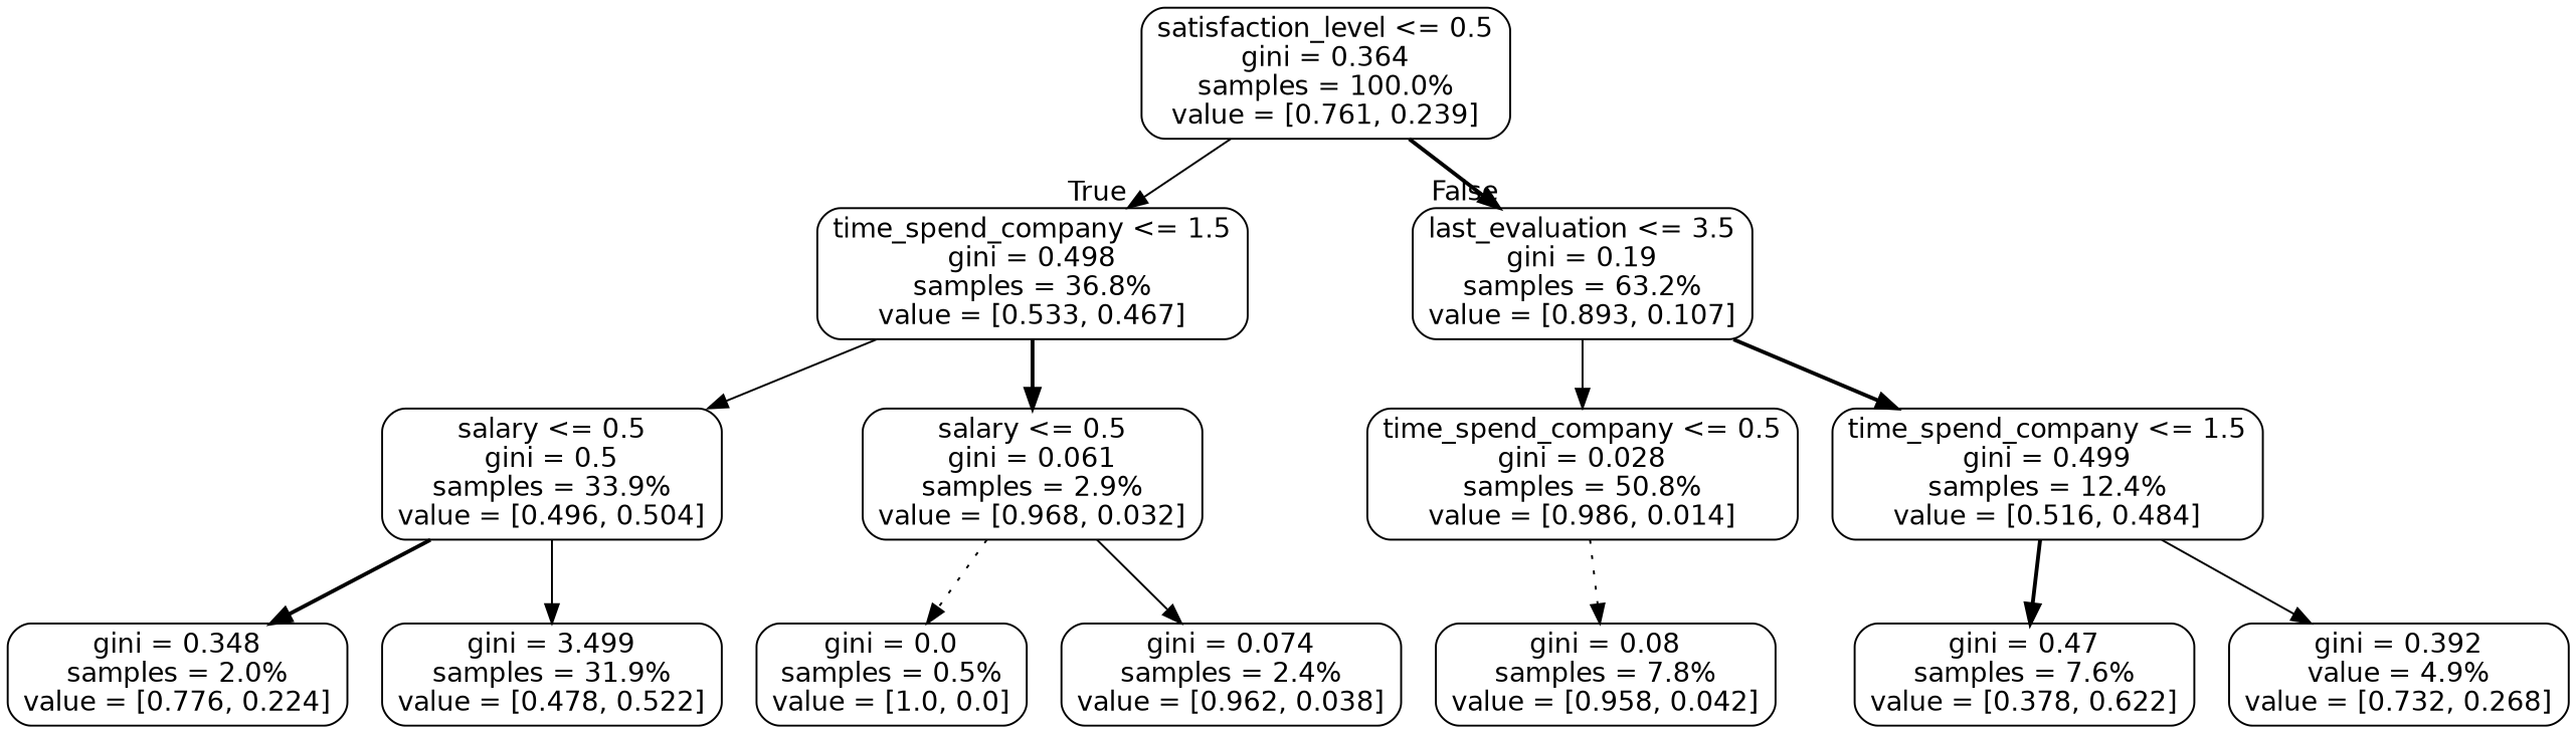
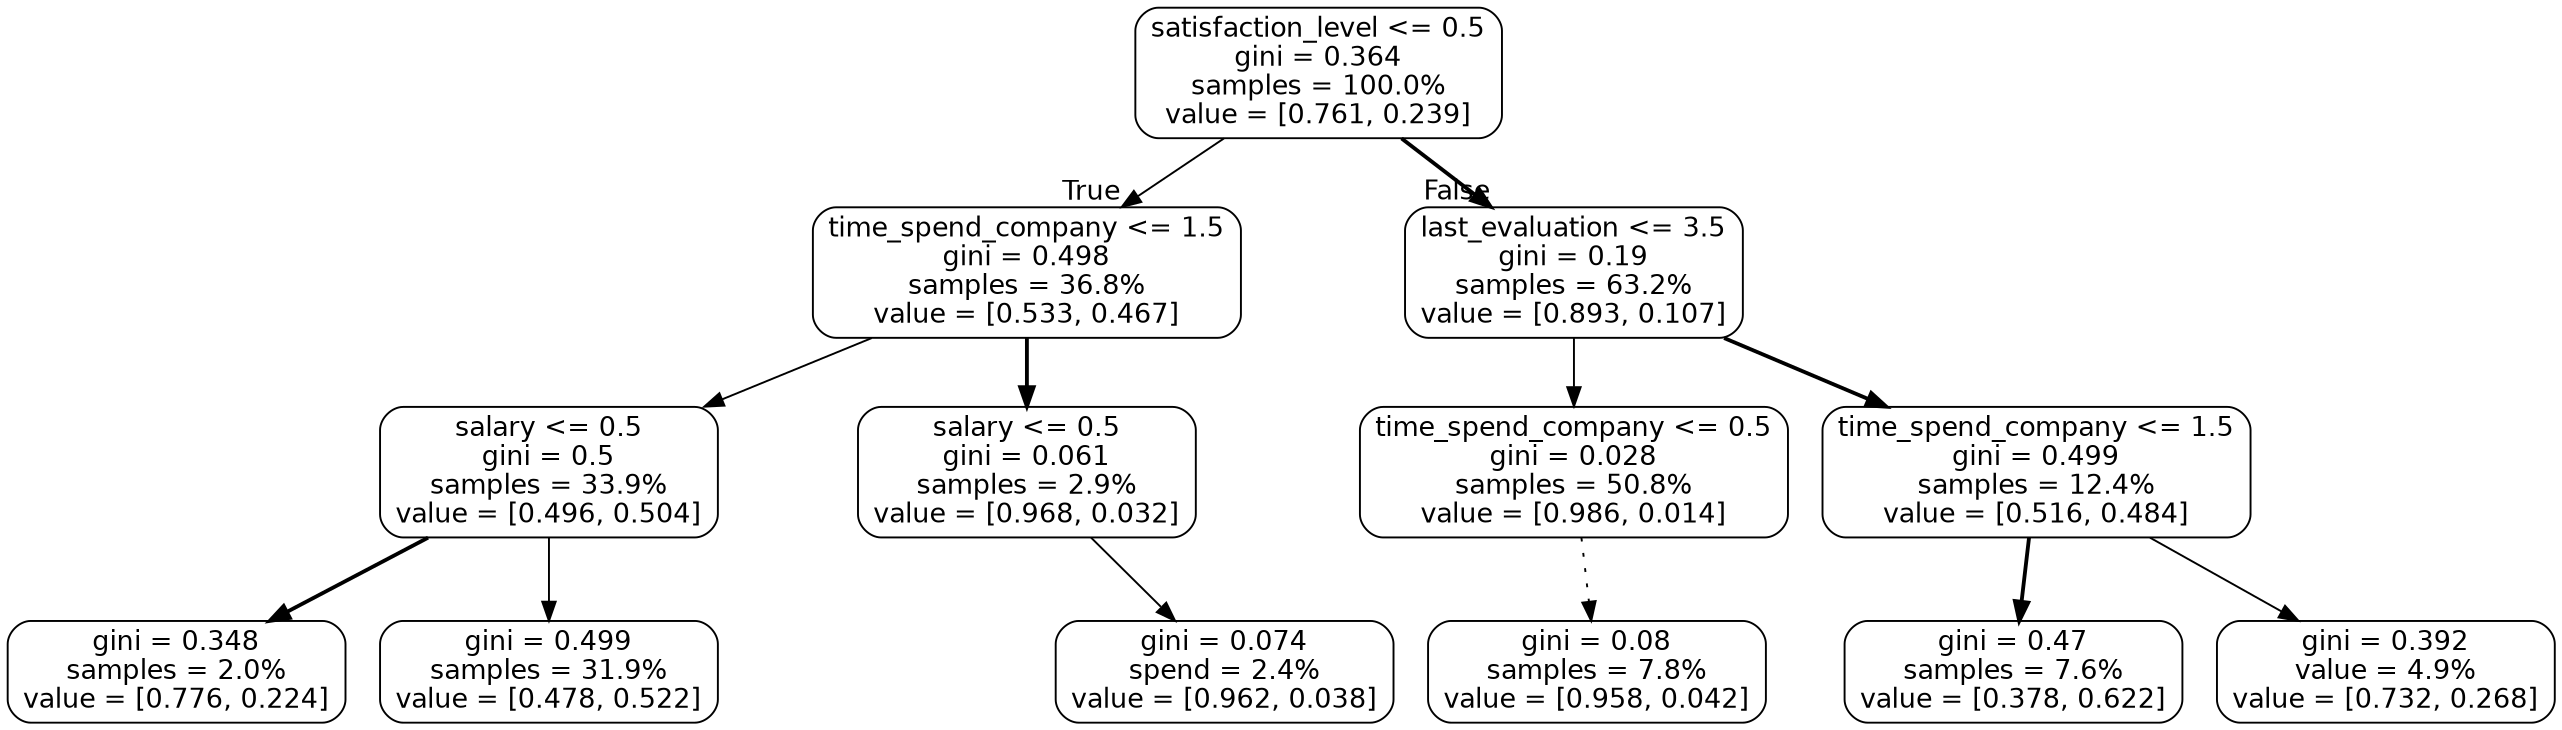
  digraph {
    ranksep=equally
    splines=polyline
    node [color=black fontname=helvetica shape=box style=rounded]
    edge [fontname=helvetica style=solid]
    n1 [label="satisfaction_level <= 0.5\ngini = 0.364\nsamples = 100.0%\nvalue = [0.761, 0.239]"]
    n2 [label="time_spend_company <= 1.5\ngini = 0.498\nsamples = 36.8%\nvalue = [0.533, 0.467]"]
    n3 [label="last_evaluation <= 3.5\ngini = 0.19\nsamples = 63.2%\nvalue = [0.893, 0.107]"]
    n4 [label="salary <= 0.5\ngini = 0.5\nsamples = 33.9%\nvalue = [0.496, 0.504]"]
    n5 [label="salary <= 0.5\ngini = 0.061\nsamples = 2.9%\nvalue = [0.968, 0.032]"]
    n6 [label="time_spend_company <= 0.5\ngini = 0.028\nsamples = 50.8%\nvalue = [0.986, 0.014]"]
    n7 [label="time_spend_company <= 1.5\ngini = 0.499\nsamples = 12.4%\nvalue = [0.516, 0.484]"]
    n8 [label="gini = 0.348\nsamples = 2.0%\nvalue = [0.776, 0.224]"]
-   n9 [label="gini = 3.499\nsamples = 31.9%\nvalue = [0.478, 0.522]"]
-   n10 [label="gini = 0.0\nsamples = 0.5%\nvalue = [1.0, 0.0]"]
-   n11 [label="gini = 0.074\nsamples = 2.4%\nvalue = [0.962, 0.038]"]
+   n9 [label="gini = 0.499\nsamples = 31.9%\nvalue = [0.478, 0.522]"]
+   n11 [label="gini = 0.074\nspend = 2.4%\nvalue = [0.962, 0.038]"]
    n12 [label="gini = 0.08\nsamples = 7.8%\nvalue = [0.958, 0.042]"]
    n13 [label="gini = 0.47\nsamples = 7.6%\nvalue = [0.378, 0.622]"]
    n14 [label="gini = 0.392\nvalue = 4.9%\nvalue = [0.732, 0.268]"]
    subgraph sub_1 {
      rank=same
      n1
    }
    subgraph sub_2 {
      rank=same
      n2
      n3
    }
    subgraph sub_3 {
      rank=same
      n4
      n5
      n6
      n7
    }
    subgraph sub_4 {
      rank=same
      n8
      n9
-     n10
      n11
      n12
      n13
      n14
    }
    n1 -> n2 [headlabel=True labelangle=45 labeldistance=2.5]
    n1 -> n3 [headlabel=False labelangle=-45 labeldistance=2.5 style=bold]
    n2 -> n4
    n2 -> n5 [style=bold]
    n3 -> n6
    n3 -> n7 [style=bold]
    n4 -> n8 [style=bold]
    n4 -> n9
-   n5 -> n10 [style=dotted]
    n5 -> n11
    n6 -> n12 [style=dotted]
    n7 -> n13 [style=bold]
    n7 -> n14
  }
